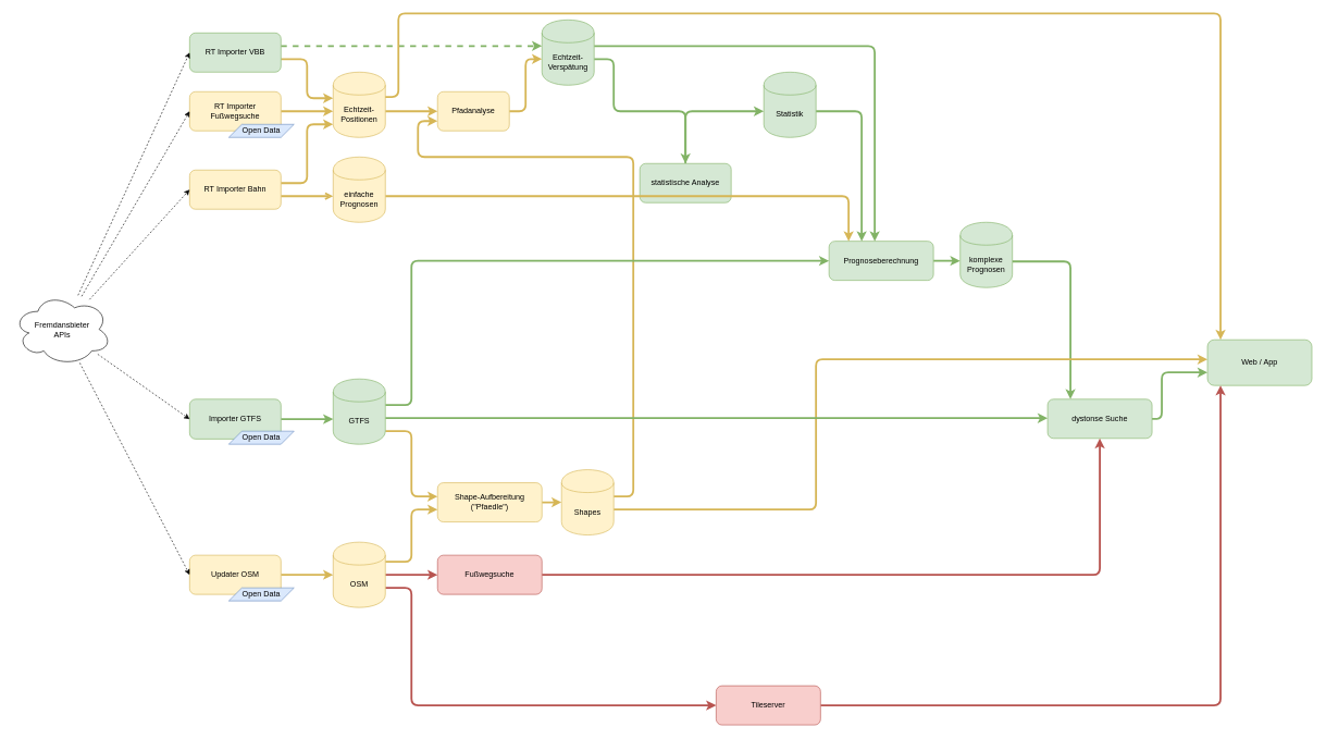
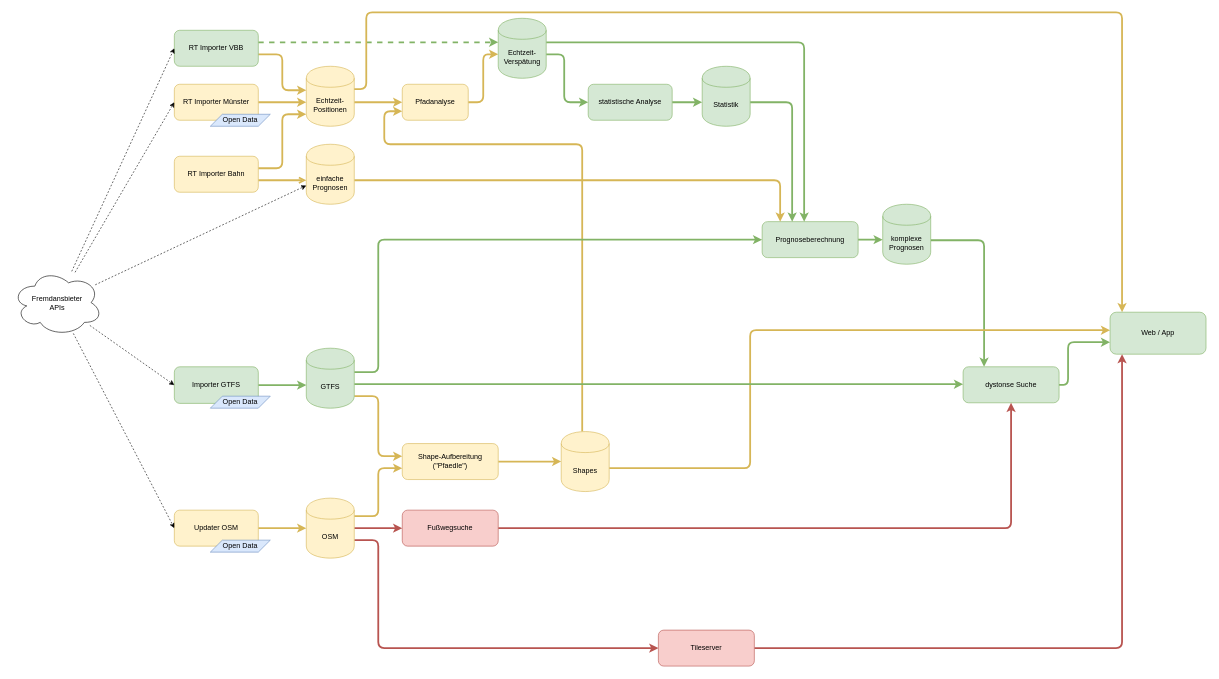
  <mxCell id="0" />
  <mxCell id="1" parent="0" />
  <mxCell id="2" style="edgeStyle=orthogonalEdgeStyle;rounded=1;orthogonalLoop=1;jettySize=auto;html=1;strokeColor=#d6b656;fillColor=#fff2cc;strokeWidth=3;" edge="1" parent="1" source="6" target="4"><mxGeometry relative="1" as="geometry"><Array as="points"><mxPoint x="470" y="90" /><mxPoint x="470" y="150" /></Array></mxGeometry></mxCell>
  <mxCell id="3" style="edgeStyle=orthogonalEdgeStyle;rounded=1;orthogonalLoop=1;jettySize=auto;html=1;entryX=0;entryY=0.5;entryDx=0;entryDy=0;fillColor=#fff2cc;strokeColor=#d6b656;strokeWidth=3;" edge="1" parent="1" source="4" target="33"><mxGeometry relative="1" as="geometry"><Array as="points"><mxPoint x="610" y="170" /><mxPoint x="610" y="170" /></Array></mxGeometry></mxCell>
  <mxCell id="4" value="&lt;div&gt;Echtzeit-Positionen&lt;/div&gt;" style="shape=cylinder;whiteSpace=wrap;html=1;boundedLbl=1;backgroundOutline=1;fillColor=#fff2cc;strokeColor=#d6b656;" vertex="1" parent="1"><mxGeometry x="510" y="110" width="80" height="100" as="geometry" /></mxCell>
  <mxCell id="5" style="edgeStyle=orthogonalEdgeStyle;rounded=1;orthogonalLoop=1;jettySize=auto;html=1;strokeColor=#82b366;fillColor=#d5e8d4;strokeWidth=3;dashed=1;" edge="1" parent="1" source="6" target="39"><mxGeometry relative="1" as="geometry"><mxPoint x="950" y="80" as="targetPoint" /><Array as="points"><mxPoint x="760" y="70" /><mxPoint x="760" y="70" /></Array></mxGeometry></mxCell>
  <mxCell id="6" value="RT Importer VBB" style="rounded=1;whiteSpace=wrap;html=1;fillColor=#d5e8d4;strokeColor=#82b366;" vertex="1" parent="1"><mxGeometry x="290" y="50" width="140" height="60" as="geometry" /></mxCell>
  <mxCell id="7" style="edgeStyle=orthogonalEdgeStyle;rounded=1;orthogonalLoop=1;jettySize=auto;html=1;strokeColor=#d6b656;fillColor=#fff2cc;strokeWidth=3;" edge="1" parent="1" source="9" target="4"><mxGeometry relative="1" as="geometry"><Array as="points"><mxPoint x="470" y="280" /><mxPoint x="470" y="190" /></Array></mxGeometry></mxCell>
  <mxCell id="8" style="edgeStyle=orthogonalEdgeStyle;rounded=1;orthogonalLoop=1;jettySize=auto;html=1;strokeColor=#d6b656;strokeWidth=3;fillColor=#fff2cc;endArrow=open;" edge="1" parent="1" source="9" target="50"><mxGeometry relative="1" as="geometry"><Array as="points"><mxPoint x="460" y="300" /><mxPoint x="460" y="300" /></Array></mxGeometry></mxCell>
  <mxCell id="9" value="RT Importer Bahn" style="rounded=1;whiteSpace=wrap;html=1;fillColor=#fff2cc;strokeColor=#d6b656;" vertex="1" parent="1"><mxGeometry x="290" y="260" width="140" height="60" as="geometry" /></mxCell>
  <mxCell id="10" style="edgeStyle=orthogonalEdgeStyle;rounded=1;orthogonalLoop=1;jettySize=auto;html=1;fillColor=#fff2cc;strokeColor=#d6b656;strokeWidth=3;" edge="1" parent="1" source="51" target="4"><mxGeometry relative="1" as="geometry"><Array as="points"><mxPoint x="450" y="170" /><mxPoint x="450" y="170" /></Array></mxGeometry></mxCell>
  <mxCell id="11" style="rounded=1;orthogonalLoop=1;jettySize=auto;html=1;fillColor=#d5e8d4;strokeColor=#82b366;strokeWidth=3;edgeStyle=orthogonalEdgeStyle;" edge="1" parent="1" source="12" target="14"><mxGeometry relative="1" as="geometry"><Array as="points"><mxPoint x="1460" y="399" /><mxPoint x="1460" y="399" /></Array></mxGeometry></mxCell>
  <mxCell id="12" value="Prognoseberechnung" style="rounded=1;whiteSpace=wrap;html=1;fillColor=#d5e8d4;strokeColor=#82b366;" vertex="1" parent="1"><mxGeometry x="1270" y="369" width="160" height="60" as="geometry" /></mxCell>
  <mxCell id="13" style="edgeStyle=orthogonalEdgeStyle;rounded=1;orthogonalLoop=1;jettySize=auto;html=1;fillColor=#d5e8d4;strokeColor=#82b366;strokeWidth=3;" edge="1" parent="1" source="14" target="41"><mxGeometry relative="1" as="geometry"><Array as="points"><mxPoint x="1640" y="400" /></Array></mxGeometry></mxCell>
  <mxCell id="14" value="&lt;div&gt;komplexe&lt;br&gt;&lt;/div&gt;&lt;div&gt;Prognosen&lt;/div&gt;" style="shape=cylinder;whiteSpace=wrap;html=1;boundedLbl=1;backgroundOutline=1;fillColor=#d5e8d4;strokeColor=#82b366;" vertex="1" parent="1"><mxGeometry x="1471" y="340" width="80" height="100" as="geometry" /></mxCell>
  <mxCell id="15" style="edgeStyle=orthogonalEdgeStyle;rounded=1;orthogonalLoop=1;jettySize=auto;html=1;entryX=0;entryY=0.5;entryDx=0;entryDy=0;fillColor=#fff2cc;strokeColor=#d6b656;strokeWidth=3;" edge="1" parent="1" source="16" target="20"><mxGeometry relative="1" as="geometry" /></mxCell>
  <mxCell id="16" value="Updater OSM" style="rounded=1;whiteSpace=wrap;html=1;fillColor=#fff2cc;strokeColor=#d6b656;" vertex="1" parent="1"><mxGeometry x="290" y="850" width="140" height="60" as="geometry" /></mxCell>
  <mxCell id="17" style="rounded=1;orthogonalLoop=1;jettySize=auto;html=1;edgeStyle=orthogonalEdgeStyle;fillColor=#fff2cc;strokeColor=#d6b656;strokeWidth=3;" edge="1" parent="1" source="20" target="22"><mxGeometry relative="1" as="geometry"><mxPoint x="750" y="770" as="targetPoint" /><Array as="points"><mxPoint x="630" y="860" /><mxPoint x="630" y="780" /></Array></mxGeometry></mxCell>
  <mxCell id="18" style="edgeStyle=orthogonalEdgeStyle;rounded=1;orthogonalLoop=1;jettySize=auto;html=1;fillColor=#f8cecc;strokeColor=#b85450;strokeWidth=3;" edge="1" parent="1" source="20" target="44"><mxGeometry relative="1" as="geometry"><Array as="points"><mxPoint x="630" y="900" /><mxPoint x="630" y="1080" /></Array></mxGeometry></mxCell>
  <mxCell id="19" style="edgeStyle=orthogonalEdgeStyle;rounded=1;orthogonalLoop=1;jettySize=auto;html=1;fillColor=#f8cecc;strokeColor=#b85450;strokeWidth=3;" edge="1" parent="1" source="20" target="46"><mxGeometry relative="1" as="geometry"><Array as="points"><mxPoint x="610" y="880" /><mxPoint x="610" y="880" /></Array></mxGeometry></mxCell>
  <mxCell id="20" value="&lt;div&gt;OSM&lt;/div&gt;" style="shape=cylinder;whiteSpace=wrap;html=1;boundedLbl=1;backgroundOutline=1;fillColor=#fff2cc;strokeColor=#d6b656;" vertex="1" parent="1"><mxGeometry x="510" y="830" width="80" height="100" as="geometry" /></mxCell>
  <mxCell id="21" style="edgeStyle=orthogonalEdgeStyle;rounded=1;orthogonalLoop=1;jettySize=auto;html=1;entryX=0;entryY=0.5;entryDx=0;entryDy=0;fillColor=#fff2cc;strokeColor=#d6b656;strokeWidth=3;" edge="1" parent="1" source="22" target="25"><mxGeometry relative="1" as="geometry" /></mxCell>
  <mxCell id="22" value="&lt;div&gt;Shape-Aufbereitung&lt;br&gt;&lt;/div&gt;&lt;div&gt;(&quot;Pfaedle&quot;)&lt;/div&gt;" style="rounded=1;whiteSpace=wrap;html=1;fillColor=#fff2cc;strokeColor=#d6b656;" vertex="1" parent="1"><mxGeometry x="670" y="739" width="160" height="60" as="geometry" /></mxCell>
  <mxCell id="23" style="rounded=1;orthogonalLoop=1;jettySize=auto;html=1;entryX=0;entryY=0.75;entryDx=0;entryDy=0;edgeStyle=orthogonalEdgeStyle;fillColor=#fff2cc;strokeColor=#d6b656;strokeWidth=3;" edge="1" parent="1" source="25" target="33"><mxGeometry relative="1" as="geometry"><Array as="points"><mxPoint x="970" y="760" /><mxPoint x="970" y="240" /><mxPoint x="640" y="240" /><mxPoint x="640" y="185" /></Array></mxGeometry></mxCell>
  <mxCell id="24" style="edgeStyle=orthogonalEdgeStyle;rounded=1;orthogonalLoop=1;jettySize=auto;html=1;fillColor=#fff2cc;strokeColor=#d6b656;strokeWidth=3;" edge="1" parent="1" source="25" target="42"><mxGeometry relative="1" as="geometry"><mxPoint x="1680" y="560" as="targetPoint" /><Array as="points"><mxPoint x="1250" y="780" /><mxPoint x="1250" y="550" /></Array></mxGeometry></mxCell>
- <mxCell id="25" value="Shapes" style="shape=cylinder;whiteSpace=wrap;html=1;boundedLbl=1;backgroundOutline=1;fillColor=#fff2cc;strokeColor=#d6b656;" vertex="1" parent="1"><mxGeometry x="860" y="719" width="80" height="100" as="geometry" /></mxCell>
+ <mxCell id="25" value="Shapes" style="shape=cylinder;whiteSpace=wrap;html=1;boundedLbl=1;backgroundOutline=1;fillColor=#fff2cc;strokeColor=#d6b656;" vertex="1" parent="1"><mxGeometry x="935" y="719" width="80" height="100" as="geometry" /></mxCell>
  <mxCell id="26" style="edgeStyle=orthogonalEdgeStyle;rounded=1;orthogonalLoop=1;jettySize=auto;html=1;fillColor=#d5e8d4;strokeColor=#82b366;strokeWidth=3;" edge="1" parent="1" source="29" target="12"><mxGeometry relative="1" as="geometry"><Array as="points"><mxPoint x="630" y="620" /><mxPoint x="630" y="399" /></Array></mxGeometry></mxCell>
  <mxCell id="27" style="edgeStyle=orthogonalEdgeStyle;rounded=1;orthogonalLoop=1;jettySize=auto;html=1;fillColor=#fff2cc;strokeColor=#d6b656;strokeWidth=3;" edge="1" parent="1" source="29" target="22"><mxGeometry relative="1" as="geometry"><Array as="points"><mxPoint x="630" y="660" /><mxPoint x="630" y="760" /></Array></mxGeometry></mxCell>
  <mxCell id="28" style="edgeStyle=orthogonalEdgeStyle;rounded=1;orthogonalLoop=1;jettySize=auto;html=1;strokeColor=#82b366;strokeWidth=3;fillColor=#d5e8d4;" edge="1" parent="1" source="29" target="41"><mxGeometry relative="1" as="geometry"><Array as="points"><mxPoint x="640" y="640" /><mxPoint x="640" y="640" /></Array></mxGeometry></mxCell>
  <mxCell id="29" value="GTFS" style="shape=cylinder;whiteSpace=wrap;html=1;boundedLbl=1;backgroundOutline=1;fillColor=#d5e8d4;strokeColor=#82b366;" vertex="1" parent="1"><mxGeometry x="510" y="580" width="80" height="100" as="geometry" /></mxCell>
  <mxCell id="30" style="edgeStyle=orthogonalEdgeStyle;rounded=1;orthogonalLoop=1;jettySize=auto;html=1;fillColor=#d5e8d4;strokeColor=#82b366;strokeWidth=3;" edge="1" parent="1" source="31" target="29"><mxGeometry relative="1" as="geometry"><mxPoint x="510" y="407" as="targetPoint" /><Array as="points"><mxPoint x="360" y="642" /></Array></mxGeometry></mxCell>
  <mxCell id="31" value="Importer GTFS" style="rounded=1;whiteSpace=wrap;html=1;fillColor=#d5e8d4;strokeColor=#82b366;" vertex="1" parent="1"><mxGeometry x="290" y="611" width="140" height="61" as="geometry" /></mxCell>
  <mxCell id="32" style="edgeStyle=orthogonalEdgeStyle;rounded=1;orthogonalLoop=1;jettySize=auto;html=1;fillColor=#fff2cc;strokeColor=#d6b656;strokeWidth=3;" edge="1" parent="1" source="33" target="39"><mxGeometry relative="1" as="geometry"><Array as="points"><mxPoint x="805" y="170" /><mxPoint x="805" y="90" /></Array></mxGeometry></mxCell>
  <mxCell id="33" value="&lt;div&gt;Pfadanalyse&lt;/div&gt;" style="rounded=1;whiteSpace=wrap;html=1;fillColor=#fff2cc;strokeColor=#d6b656;" vertex="1" parent="1"><mxGeometry x="670" y="140" width="110" height="60" as="geometry" /></mxCell>
  <mxCell id="34" style="edgeStyle=orthogonalEdgeStyle;rounded=1;orthogonalLoop=1;jettySize=auto;html=1;fillColor=#d5e8d4;strokeColor=#82b366;strokeWidth=3;" edge="1" parent="1" source="35" target="12"><mxGeometry relative="1" as="geometry"><Array as="points"><mxPoint x="1320" y="170" /></Array></mxGeometry></mxCell>
  <mxCell id="35" value="Statistik" style="shape=cylinder;whiteSpace=wrap;html=1;boundedLbl=1;backgroundOutline=1;fillColor=#d5e8d4;strokeColor=#82b366;" vertex="1" parent="1"><mxGeometry x="1170" y="110" width="80" height="100" as="geometry" /></mxCell>
  <mxCell id="36" style="edgeStyle=orthogonalEdgeStyle;rounded=1;orthogonalLoop=1;jettySize=auto;html=1;fillColor=#d5e8d4;strokeColor=#82b366;strokeWidth=3;" edge="1" parent="1" source="39" target="12"><mxGeometry relative="1" as="geometry"><Array as="points"><mxPoint x="1340" y="70" /></Array></mxGeometry></mxCell>
  <mxCell id="37" style="edgeStyle=orthogonalEdgeStyle;rounded=1;orthogonalLoop=1;jettySize=auto;html=1;fillColor=#fff2cc;strokeColor=#d6b656;strokeWidth=3;" edge="1" parent="1" source="4" target="42"><mxGeometry relative="1" as="geometry"><Array as="points"><mxPoint x="610" y="148" /><mxPoint x="610" y="20" /><mxPoint x="1870" y="20" /></Array></mxGeometry></mxCell>
  <mxCell id="38" style="edgeStyle=orthogonalEdgeStyle;rounded=1;orthogonalLoop=1;jettySize=auto;html=1;strokeColor=#82b366;fillColor=#d5e8d4;strokeWidth=3;" edge="1" parent="1" source="39" target="48"><mxGeometry relative="1" as="geometry"><Array as="points"><mxPoint x="940" y="90" /><mxPoint x="940" y="170" /></Array></mxGeometry></mxCell>
  <mxCell id="39" value="Echtzeit-Verspätung" style="shape=cylinder;whiteSpace=wrap;html=1;boundedLbl=1;backgroundOutline=1;fillColor=#d5e8d4;strokeColor=#82b366;" vertex="1" parent="1"><mxGeometry x="830" y="30" width="80" height="100" as="geometry" /></mxCell>
  <mxCell id="40" style="edgeStyle=orthogonalEdgeStyle;rounded=1;orthogonalLoop=1;jettySize=auto;html=1;fillColor=#d5e8d4;strokeColor=#82b366;strokeWidth=3;" edge="1" parent="1" source="41" target="42"><mxGeometry relative="1" as="geometry"><Array as="points"><mxPoint x="1780" y="641" /><mxPoint x="1780" y="570" /></Array></mxGeometry></mxCell>
  <mxCell id="41" value="&lt;div&gt;dystonse Suche&lt;/div&gt;" style="rounded=1;whiteSpace=wrap;html=1;fillColor=#d5e8d4;strokeColor=#82b366;" vertex="1" parent="1"><mxGeometry x="1605" y="611" width="160" height="60" as="geometry" /></mxCell>
  <mxCell id="42" value="Web / App" style="rounded=1;whiteSpace=wrap;html=1;fillColor=#d5e8d4;strokeColor=#82b366;" vertex="1" parent="1"><mxGeometry x="1850" y="520" width="160" height="70" as="geometry" /></mxCell>
  <mxCell id="43" style="edgeStyle=orthogonalEdgeStyle;rounded=1;orthogonalLoop=1;jettySize=auto;html=1;fillColor=#f8cecc;strokeColor=#b85450;strokeWidth=3;" edge="1" parent="1" source="44" target="42"><mxGeometry relative="1" as="geometry"><Array as="points"><mxPoint x="1870" y="1080" /></Array></mxGeometry></mxCell>
  <mxCell id="44" value="&lt;div&gt;Tileserver&lt;/div&gt;" style="rounded=1;whiteSpace=wrap;html=1;fillColor=#f8cecc;strokeColor=#b85450;" vertex="1" parent="1"><mxGeometry x="1097" y="1050" width="160" height="60" as="geometry" /></mxCell>
  <mxCell id="45" style="edgeStyle=orthogonalEdgeStyle;rounded=1;orthogonalLoop=1;jettySize=auto;html=1;fillColor=#f8cecc;strokeColor=#b85450;strokeWidth=3;" edge="1" parent="1" source="46" target="41"><mxGeometry relative="1" as="geometry" /></mxCell>
  <mxCell id="46" value="&lt;div&gt;Fußwegsuche&lt;/div&gt;" style="rounded=1;whiteSpace=wrap;html=1;fillColor=#f8cecc;strokeColor=#b85450;" vertex="1" parent="1"><mxGeometry x="670" y="850" width="160" height="60" as="geometry" /></mxCell>
  <mxCell id="47" style="edgeStyle=orthogonalEdgeStyle;rounded=1;orthogonalLoop=1;jettySize=auto;html=1;strokeColor=#82b366;fillColor=#d5e8d4;strokeWidth=3;" edge="1" parent="1" source="48" target="35"><mxGeometry relative="1" as="geometry"><Array as="points"><mxPoint x="1160" y="170" /><mxPoint x="1160" y="170" /></Array></mxGeometry></mxCell>
- <mxCell id="48" value="statistische Analyse" style="rounded=1;whiteSpace=wrap;html=1;fillColor=#d5e8d4;strokeColor=#82b366;" vertex="1" parent="1"><mxGeometry x="980" y="250" width="140" height="60" as="geometry" /></mxCell>
+ <mxCell id="48" value="statistische Analyse" style="rounded=1;whiteSpace=wrap;html=1;fillColor=#d5e8d4;strokeColor=#82b366;" vertex="1" parent="1"><mxGeometry x="980" y="140" width="140" height="60" as="geometry" /></mxCell>
  <mxCell id="49" style="edgeStyle=orthogonalEdgeStyle;rounded=1;orthogonalLoop=1;jettySize=auto;html=1;strokeColor=#d6b656;strokeWidth=3;fillColor=#fff2cc;" edge="1" parent="1" source="50" target="12"><mxGeometry relative="1" as="geometry"><Array as="points"><mxPoint x="1300" y="300" /></Array></mxGeometry></mxCell>
  <mxCell id="50" value="&lt;div&gt;einfache Prognosen&lt;/div&gt;" style="shape=cylinder;whiteSpace=wrap;html=1;boundedLbl=1;backgroundOutline=1;fillColor=#fff2cc;strokeColor=#d6b656;" vertex="1" parent="1"><mxGeometry x="510" y="240" width="80" height="100" as="geometry" /></mxCell>
- <mxCell id="51" value="RT Importer Fußwegsuche" style="rounded=1;whiteSpace=wrap;html=1;fillColor=#fff2cc;strokeColor=#d6b656;" vertex="1" parent="1"><mxGeometry x="290" y="140" width="140" height="60" as="geometry" /></mxCell>
+ <mxCell id="51" value="RT Importer Münster" style="rounded=1;whiteSpace=wrap;html=1;fillColor=#fff2cc;strokeColor=#d6b656;" vertex="1" parent="1"><mxGeometry x="290" y="140" width="140" height="60" as="geometry" /></mxCell>
  <mxCell id="52" style="rounded=1;orthogonalLoop=1;jettySize=auto;html=1;strokeColor=#000000;strokeWidth=1;dashed=1;entryX=0;entryY=0.5;entryDx=0;entryDy=0;" edge="1" parent="1" source="57" target="6"><mxGeometry relative="1" as="geometry" /></mxCell>
  <mxCell id="53" style="rounded=1;orthogonalLoop=1;jettySize=auto;html=1;entryX=0;entryY=0.5;entryDx=0;entryDy=0;strokeColor=#000000;strokeWidth=1;dashed=1;" edge="1" parent="1" source="57" target="51"><mxGeometry relative="1" as="geometry" /></mxCell>
- <mxCell id="54" style="rounded=1;orthogonalLoop=1;jettySize=auto;html=1;strokeColor=#000000;strokeWidth=1;dashed=1;entryX=0;entryY=0.5;entryDx=0;entryDy=0;" edge="1" parent="1" source="57" target="9"><mxGeometry relative="1" as="geometry" /></mxCell>
+ <mxCell id="54" style="rounded=1;orthogonalLoop=1;jettySize=auto;html=1;strokeColor=#000000;strokeWidth=1;dashed=1;" edge="1" parent="1" source="57" target="50"><mxGeometry relative="1" as="geometry" /></mxCell>
  <mxCell id="55" style="rounded=1;orthogonalLoop=1;jettySize=auto;html=1;strokeColor=#000000;strokeWidth=1;dashed=1;entryX=0;entryY=0.5;entryDx=0;entryDy=0;" edge="1" parent="1" source="57" target="31"><mxGeometry relative="1" as="geometry" /></mxCell>
  <mxCell id="56" style="rounded=1;orthogonalLoop=1;jettySize=auto;html=1;strokeColor=#000000;strokeWidth=1;dashed=1;entryX=0;entryY=0.5;entryDx=0;entryDy=0;" edge="1" parent="1" source="57" target="16"><mxGeometry relative="1" as="geometry" /></mxCell>
  <mxCell id="57" value="&lt;div&gt;Fremdansbieter&lt;/div&gt;&lt;div&gt;APIs&lt;br&gt;&lt;/div&gt;" style="ellipse;shape=cloud;whiteSpace=wrap;html=1;" vertex="1" parent="1"><mxGeometry x="20" y="449" width="150" height="110" as="geometry" /></mxCell>
  <mxCell id="58" value="Open Data" style="shape=parallelogram;perimeter=parallelogramPerimeter;whiteSpace=wrap;html=1;fillColor=#dae8fc;strokeColor=#6c8ebf;" vertex="1" parent="1"><mxGeometry x="350" y="190" width="100" height="20" as="geometry" /></mxCell>
  <mxCell id="59" value="Open Data" style="shape=parallelogram;perimeter=parallelogramPerimeter;whiteSpace=wrap;html=1;fillColor=#dae8fc;strokeColor=#6c8ebf;" vertex="1" parent="1"><mxGeometry x="350" y="660" width="100" height="20" as="geometry" /></mxCell>
  <mxCell id="60" value="Open Data" style="shape=parallelogram;perimeter=parallelogramPerimeter;whiteSpace=wrap;html=1;fillColor=#dae8fc;strokeColor=#6c8ebf;" vertex="1" parent="1"><mxGeometry x="350" y="900" width="100" height="20" as="geometry" /></mxCell>
